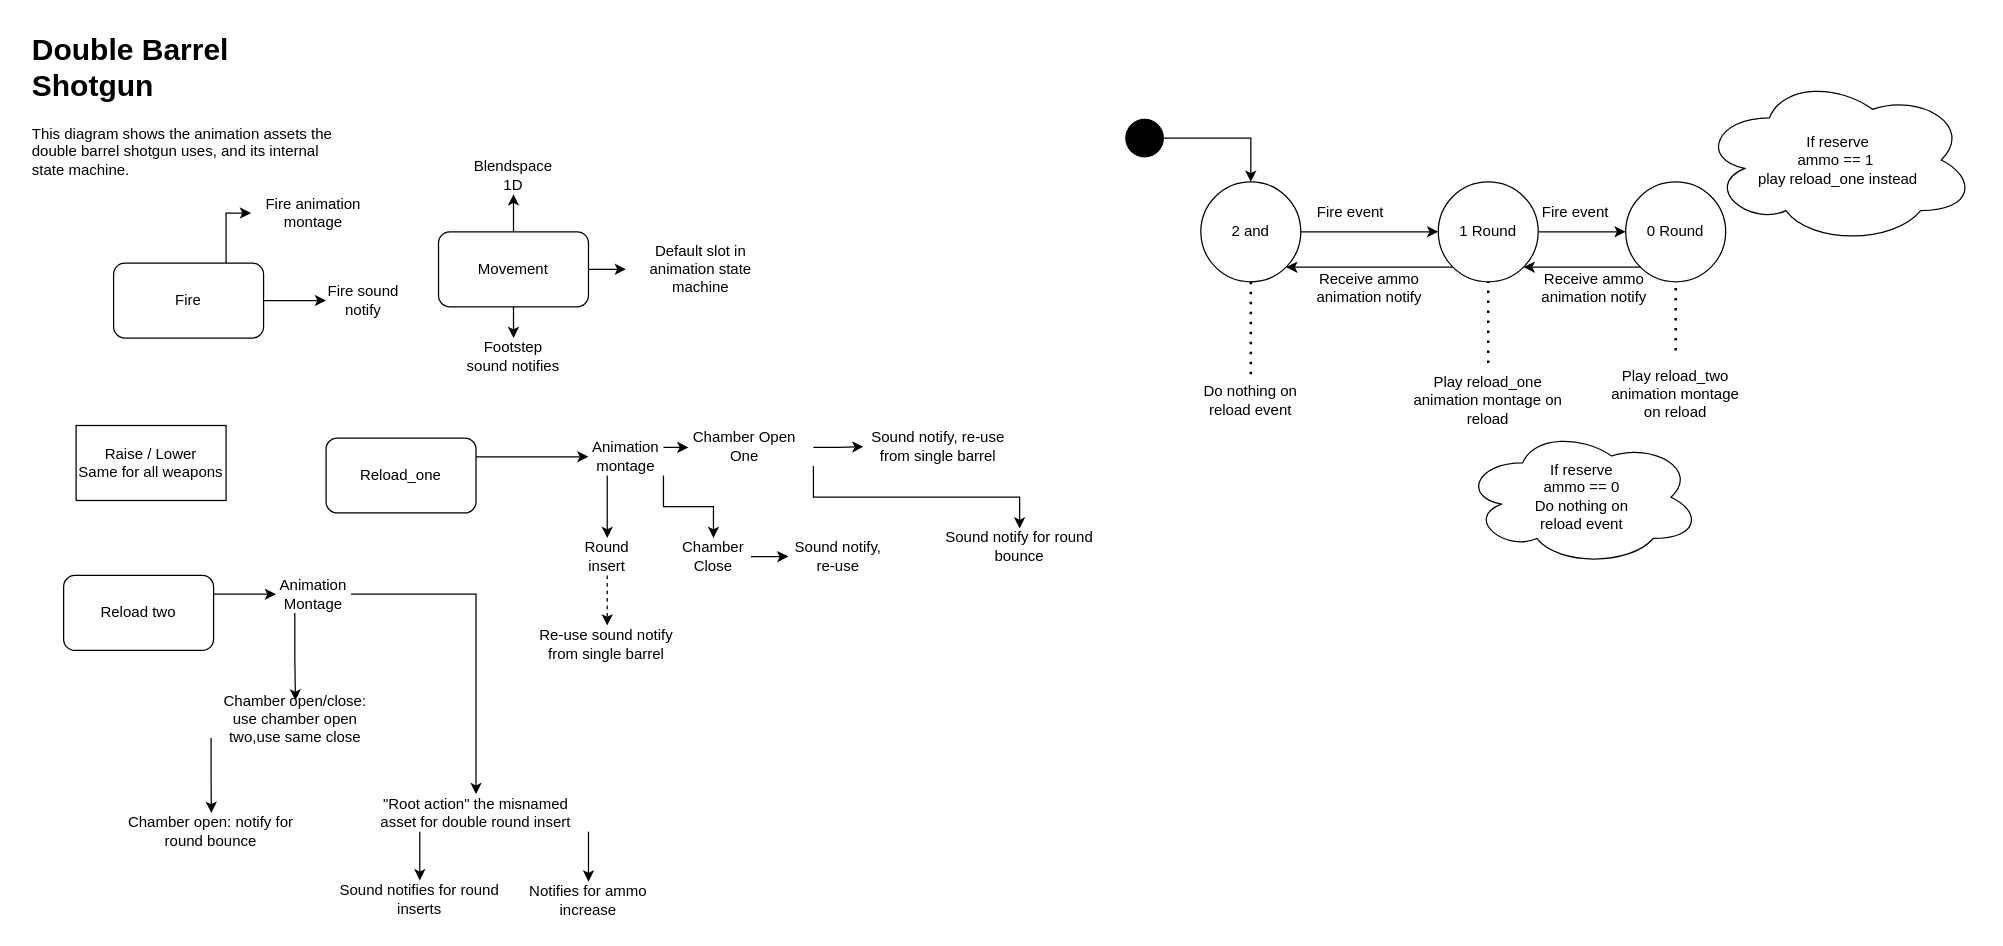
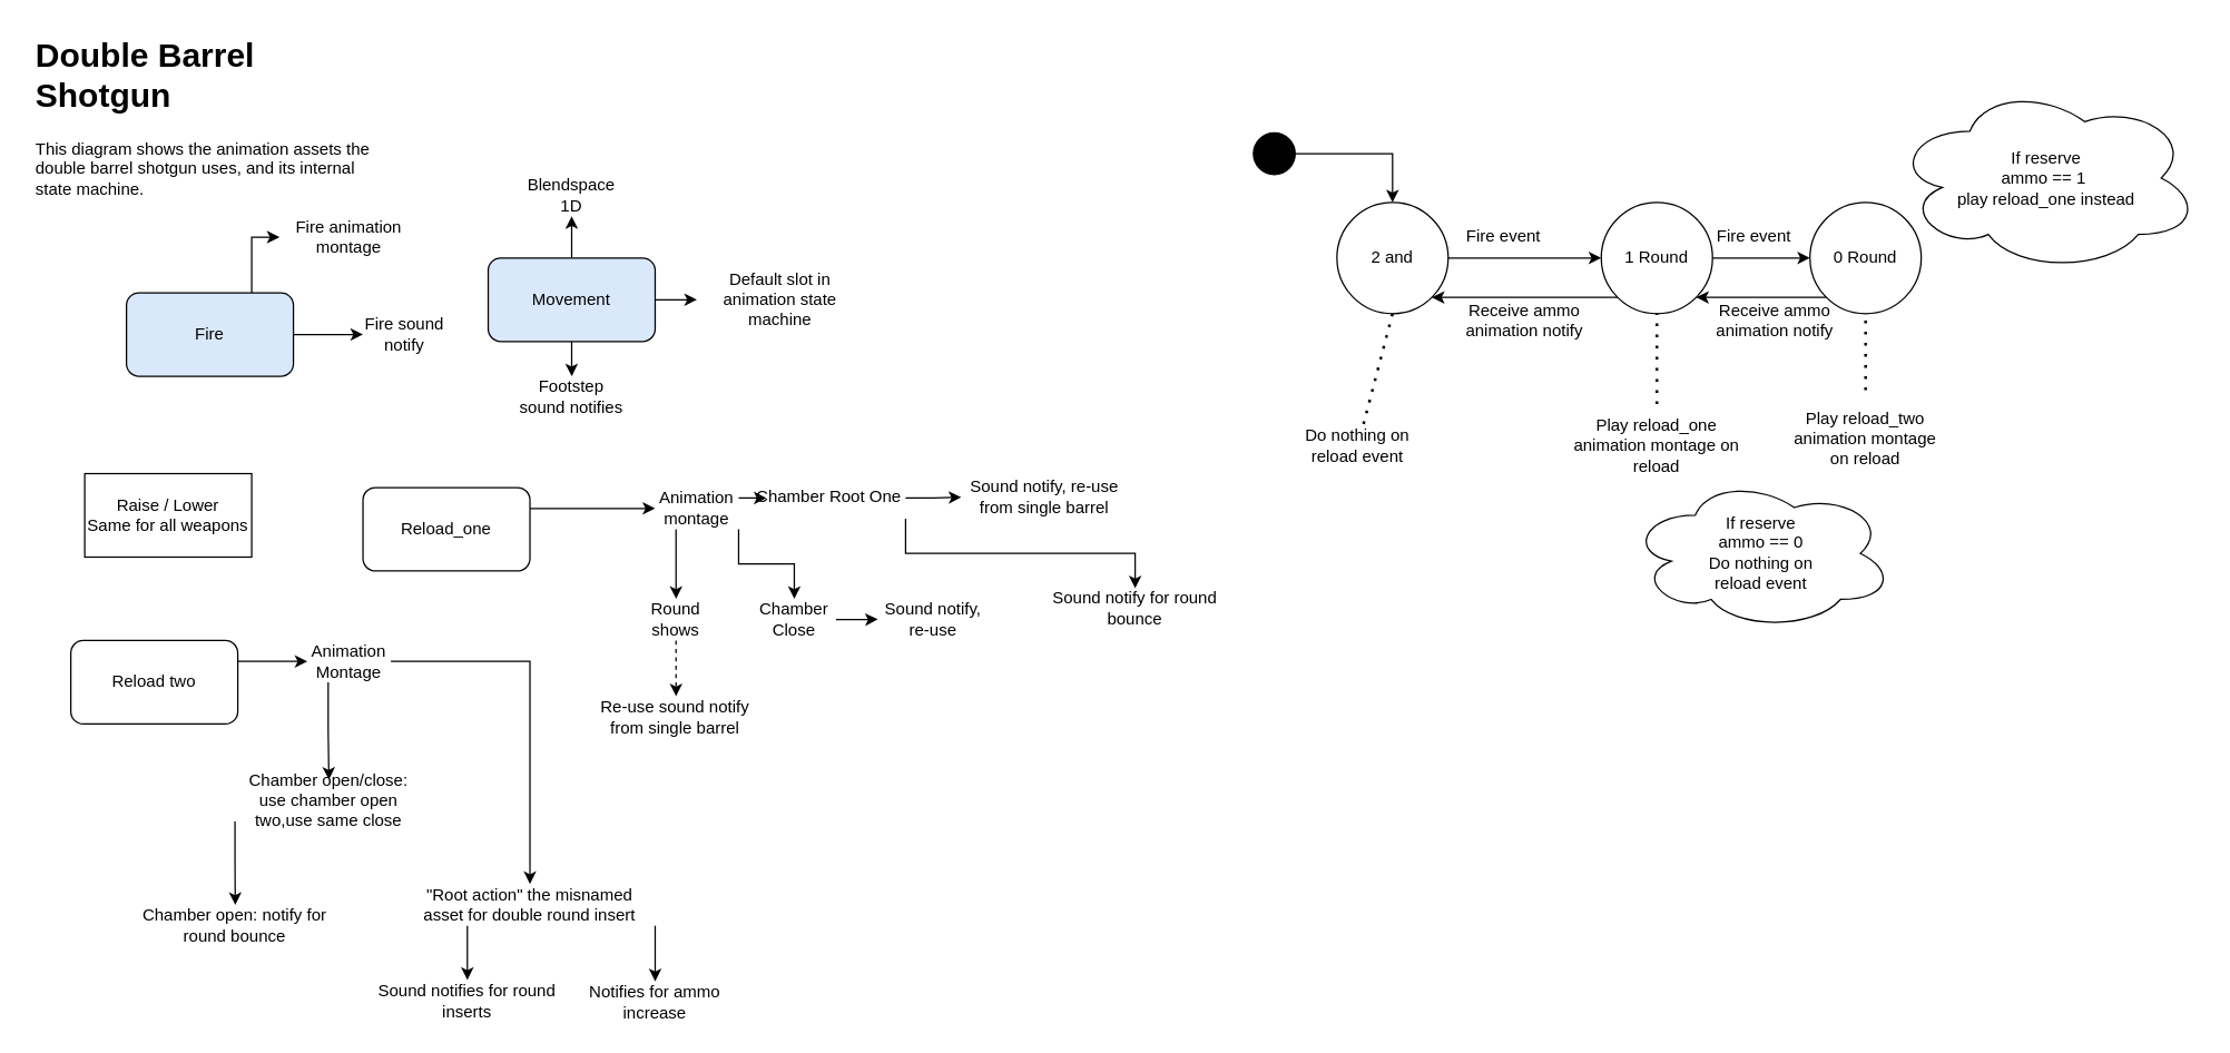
  <mxCell id="0" />
  <mxCell id="1" parent="0" />
  <mxCell id="2" value="&lt;h1&gt;Double Barrel Shotgun&lt;/h1&gt;&lt;p&gt;This diagram shows the animation assets the double barrel shotgun uses, and its internal state machine.&lt;/p&gt;" style="text;html=1;strokeColor=none;fillColor=none;spacing=5;spacingTop=-20;whiteSpace=wrap;overflow=hidden;rounded=0;" vertex="1" parent="1"><mxGeometry x="20" y="20" width="250" height="120" as="geometry" /></mxCell>
  <mxCell id="3" style="edgeStyle=orthogonalEdgeStyle;rounded=0;orthogonalLoop=1;jettySize=auto;html=1;exitX=1;exitY=0.5;exitDx=0;exitDy=0;" edge="1" parent="1" source="5" target="6"><mxGeometry relative="1" as="geometry"><mxPoint x="240" y="240" as="targetPoint" /></mxGeometry></mxCell>
  <mxCell id="4" style="edgeStyle=orthogonalEdgeStyle;rounded=0;orthogonalLoop=1;jettySize=auto;html=1;exitX=0.75;exitY=0;exitDx=0;exitDy=0;entryX=0;entryY=0.5;entryDx=0;entryDy=0;" edge="1" parent="1" source="5" target="8"><mxGeometry relative="1" as="geometry"><mxPoint x="230" y="170" as="targetPoint" /></mxGeometry></mxCell>
- <mxCell id="5" value="Fire" style="rounded=1;whiteSpace=wrap;html=1;" vertex="1" parent="1"><mxGeometry x="90" y="210" width="120" height="60" as="geometry" /></mxCell>
+ <mxCell id="5" value="Fire" style="rounded=1;whiteSpace=wrap;html=1;fillColor=#dae8fc;" vertex="1" parent="1"><mxGeometry x="90" y="210" width="120" height="60" as="geometry" /></mxCell>
  <mxCell id="6" value="Fire sound notify" style="text;html=1;strokeColor=none;fillColor=none;align=center;verticalAlign=middle;whiteSpace=wrap;rounded=0;" vertex="1" parent="1"><mxGeometry x="260" y="225" width="60" height="30" as="geometry" /></mxCell>
  <mxCell id="7" value="Raise / Lower&lt;br&gt;Same for all weapons" style="whiteSpace=wrap;html=1;rounded=0;" vertex="1" parent="1"><mxGeometry x="60" y="340" width="120" height="60" as="geometry" /></mxCell>
  <mxCell id="8" value="Fire animation montage" style="text;html=1;strokeColor=none;fillColor=none;align=center;verticalAlign=middle;whiteSpace=wrap;rounded=0;" vertex="1" parent="1"><mxGeometry x="200" y="155" width="100" height="30" as="geometry" /></mxCell>
  <mxCell id="9" style="edgeStyle=orthogonalEdgeStyle;rounded=0;orthogonalLoop=1;jettySize=auto;html=1;exitX=0.5;exitY=0;exitDx=0;exitDy=0;" edge="1" parent="1" source="12" target="13"><mxGeometry relative="1" as="geometry"><mxPoint x="400" y="130" as="targetPoint" /></mxGeometry></mxCell>
  <mxCell id="10" style="edgeStyle=orthogonalEdgeStyle;rounded=0;orthogonalLoop=1;jettySize=auto;html=1;exitX=1;exitY=0.5;exitDx=0;exitDy=0;" edge="1" parent="1" source="12" target="14"><mxGeometry relative="1" as="geometry"><mxPoint x="490" y="215.143" as="targetPoint" /></mxGeometry></mxCell>
  <mxCell id="11" style="edgeStyle=orthogonalEdgeStyle;rounded=0;orthogonalLoop=1;jettySize=auto;html=1;exitX=0.5;exitY=1;exitDx=0;exitDy=0;" edge="1" parent="1" source="12" target="15"><mxGeometry relative="1" as="geometry"><mxPoint x="410.143" y="280" as="targetPoint" /></mxGeometry></mxCell>
- <mxCell id="12" value="Movement" style="rounded=1;whiteSpace=wrap;html=1;" vertex="1" parent="1"><mxGeometry x="350" y="185" width="120" height="60" as="geometry" /></mxCell>
+ <mxCell id="12" value="Movement" style="rounded=1;whiteSpace=wrap;html=1;fillColor=#dae8fc;" vertex="1" parent="1"><mxGeometry x="350" y="185" width="120" height="60" as="geometry" /></mxCell>
  <mxCell id="13" value="Blendspace 1D" style="text;html=1;strokeColor=none;fillColor=none;align=center;verticalAlign=middle;whiteSpace=wrap;rounded=0;" vertex="1" parent="1"><mxGeometry x="370" y="125" width="80" height="30" as="geometry" /></mxCell>
  <mxCell id="14" value="Default slot in animation state machine" style="text;html=1;strokeColor=none;fillColor=none;align=center;verticalAlign=middle;whiteSpace=wrap;rounded=0;" vertex="1" parent="1"><mxGeometry x="500" y="185" width="120" height="60" as="geometry" /></mxCell>
  <mxCell id="15" value="Footstep&lt;br&gt;sound notifies" style="text;html=1;strokeColor=none;fillColor=none;align=center;verticalAlign=middle;whiteSpace=wrap;rounded=0;" vertex="1" parent="1"><mxGeometry x="360.07" y="270" width="99.86" height="30" as="geometry" /></mxCell>
  <mxCell id="16" style="edgeStyle=orthogonalEdgeStyle;rounded=0;orthogonalLoop=1;jettySize=auto;html=1;exitX=1;exitY=0.25;exitDx=0;exitDy=0;" edge="1" parent="1" source="17" target="21"><mxGeometry relative="1" as="geometry"><mxPoint x="440" y="350" as="targetPoint" /></mxGeometry></mxCell>
  <mxCell id="17" value="Reload_one" style="rounded=1;whiteSpace=wrap;html=1;" vertex="1" parent="1"><mxGeometry x="260" y="350" width="120" height="60" as="geometry" /></mxCell>
  <mxCell id="18" style="edgeStyle=orthogonalEdgeStyle;rounded=0;orthogonalLoop=1;jettySize=auto;html=1;exitX=1;exitY=0.25;exitDx=0;exitDy=0;" edge="1" parent="1" source="21" target="24"><mxGeometry relative="1" as="geometry"><mxPoint x="570" y="357.4" as="targetPoint" /></mxGeometry></mxCell>
  <mxCell id="19" style="edgeStyle=orthogonalEdgeStyle;rounded=0;orthogonalLoop=1;jettySize=auto;html=1;exitX=0.25;exitY=1;exitDx=0;exitDy=0;" edge="1" parent="1" source="21" target="27"><mxGeometry relative="1" as="geometry"><mxPoint x="484.862" y="410" as="targetPoint" /></mxGeometry></mxCell>
  <mxCell id="20" style="edgeStyle=orthogonalEdgeStyle;rounded=0;orthogonalLoop=1;jettySize=auto;html=1;exitX=1;exitY=1;exitDx=0;exitDy=0;" edge="1" parent="1" source="21" target="30"><mxGeometry relative="1" as="geometry"><mxPoint x="570" y="420" as="targetPoint" /></mxGeometry></mxCell>
  <mxCell id="21" value="Animation montage" style="text;html=1;strokeColor=none;fillColor=none;align=center;verticalAlign=middle;whiteSpace=wrap;rounded=0;" vertex="1" parent="1"><mxGeometry x="470" y="350" width="60" height="30" as="geometry" /></mxCell>
  <mxCell id="22" style="edgeStyle=orthogonalEdgeStyle;rounded=0;orthogonalLoop=1;jettySize=auto;html=1;exitX=1;exitY=0.5;exitDx=0;exitDy=0;" edge="1" parent="1" source="24" target="25"><mxGeometry relative="1" as="geometry"><mxPoint x="680" y="357.4" as="targetPoint" /></mxGeometry></mxCell>
  <mxCell id="23" style="edgeStyle=orthogonalEdgeStyle;rounded=0;orthogonalLoop=1;jettySize=auto;html=1;exitX=1;exitY=1;exitDx=0;exitDy=0;" edge="1" parent="1" source="24" target="66"><mxGeometry relative="1" as="geometry"><mxPoint x="740" y="420" as="targetPoint" /></mxGeometry></mxCell>
- <mxCell id="24" value="Chamber Open One" style="text;html=1;strokeColor=none;fillColor=none;align=center;verticalAlign=middle;whiteSpace=wrap;rounded=0;" vertex="1" parent="1"><mxGeometry x="540" y="342.4" width="110" height="30" as="geometry" /></mxCell>
+ <mxCell id="24" value="Chamber Root One" style="text;html=1;strokeColor=none;fillColor=none;align=center;verticalAlign=middle;whiteSpace=wrap;rounded=0;" vertex="1" parent="1"><mxGeometry x="540" y="342.4" width="110" height="30" as="geometry" /></mxCell>
  <mxCell id="25" value="Sound notify, re-use from single barrel" style="text;html=1;strokeColor=none;fillColor=none;align=center;verticalAlign=middle;whiteSpace=wrap;rounded=0;" vertex="1" parent="1"><mxGeometry x="690" y="342" width="120" height="30" as="geometry" /></mxCell>
  <mxCell id="26" style="edgeStyle=orthogonalEdgeStyle;rounded=0;orthogonalLoop=1;jettySize=auto;html=1;exitX=0.5;exitY=1;exitDx=0;exitDy=0;dashed=1;" edge="1" parent="1" source="27" target="28"><mxGeometry relative="1" as="geometry"><mxPoint x="484.862" y="500" as="targetPoint" /></mxGeometry></mxCell>
- <mxCell id="27" value="Round insert" style="text;html=1;strokeColor=none;fillColor=none;align=center;verticalAlign=middle;whiteSpace=wrap;rounded=0;" vertex="1" parent="1"><mxGeometry x="455.002" y="430" width="60" height="30" as="geometry" /></mxCell>
+ <mxCell id="27" value="Round shows" style="text;html=1;strokeColor=none;fillColor=none;align=center;verticalAlign=middle;whiteSpace=wrap;rounded=0;" vertex="1" parent="1"><mxGeometry x="455.002" y="430" width="60" height="30" as="geometry" /></mxCell>
  <mxCell id="28" value="Re-use sound notify from single barrel" style="text;html=1;strokeColor=none;fillColor=none;align=center;verticalAlign=middle;whiteSpace=wrap;rounded=0;" vertex="1" parent="1"><mxGeometry x="417.43" y="500" width="135.14" height="30" as="geometry" /></mxCell>
  <mxCell id="29" style="edgeStyle=orthogonalEdgeStyle;rounded=0;orthogonalLoop=1;jettySize=auto;html=1;exitX=1;exitY=0.5;exitDx=0;exitDy=0;" edge="1" parent="1" source="30" target="31"><mxGeometry relative="1" as="geometry"><mxPoint x="660" y="444.69" as="targetPoint" /></mxGeometry></mxCell>
  <mxCell id="30" value="Chamber Close" style="text;html=1;strokeColor=none;fillColor=none;align=center;verticalAlign=middle;whiteSpace=wrap;rounded=0;" vertex="1" parent="1"><mxGeometry x="540" y="430" width="60" height="30" as="geometry" /></mxCell>
  <mxCell id="31" value="Sound notify, re-use" style="text;html=1;strokeColor=none;fillColor=none;align=center;verticalAlign=middle;whiteSpace=wrap;rounded=0;" vertex="1" parent="1"><mxGeometry x="630" y="429.69" width="80" height="30" as="geometry" /></mxCell>
  <mxCell id="32" style="edgeStyle=orthogonalEdgeStyle;rounded=0;orthogonalLoop=1;jettySize=auto;html=1;exitX=1;exitY=0.25;exitDx=0;exitDy=0;" edge="1" parent="1" source="33" target="36"><mxGeometry relative="1" as="geometry"><mxPoint x="210" y="475" as="targetPoint" /></mxGeometry></mxCell>
  <mxCell id="33" value="Reload two" style="rounded=1;whiteSpace=wrap;html=1;" vertex="1" parent="1"><mxGeometry x="50" y="460" width="120" height="60" as="geometry" /></mxCell>
  <mxCell id="34" style="edgeStyle=orthogonalEdgeStyle;rounded=0;orthogonalLoop=1;jettySize=auto;html=1;exitX=0.25;exitY=1;exitDx=0;exitDy=0;" edge="1" parent="1" source="36" target="38"><mxGeometry relative="1" as="geometry"><mxPoint x="235" y="560" as="targetPoint" /></mxGeometry></mxCell>
  <mxCell id="35" style="edgeStyle=orthogonalEdgeStyle;rounded=0;orthogonalLoop=1;jettySize=auto;html=1;exitX=1;exitY=0.5;exitDx=0;exitDy=0;" edge="1" parent="1" source="36" target="41"><mxGeometry relative="1" as="geometry"><mxPoint x="320" y="650" as="targetPoint" /></mxGeometry></mxCell>
  <mxCell id="36" value="Animation Montage" style="text;html=1;strokeColor=none;fillColor=none;align=center;verticalAlign=middle;whiteSpace=wrap;rounded=0;" vertex="1" parent="1"><mxGeometry x="220" y="460" width="60" height="30" as="geometry" /></mxCell>
  <mxCell id="37" style="edgeStyle=orthogonalEdgeStyle;rounded=0;orthogonalLoop=1;jettySize=auto;html=1;exitX=0;exitY=1;exitDx=0;exitDy=0;" edge="1" parent="1" source="38" target="65"><mxGeometry relative="1" as="geometry"><mxPoint x="168.333" y="640" as="targetPoint" /></mxGeometry></mxCell>
  <mxCell id="38" value="Chamber open/close: use chamber open two,use same close" style="text;html=1;strokeColor=none;fillColor=none;align=center;verticalAlign=middle;whiteSpace=wrap;rounded=0;" vertex="1" parent="1"><mxGeometry x="168" y="560" width="135" height="30" as="geometry" /></mxCell>
  <mxCell id="39" style="edgeStyle=orthogonalEdgeStyle;rounded=0;orthogonalLoop=1;jettySize=auto;html=1;exitX=0.25;exitY=1;exitDx=0;exitDy=0;" edge="1" parent="1" source="41" target="42"><mxGeometry relative="1" as="geometry"><mxPoint x="328" y="720" as="targetPoint" /></mxGeometry></mxCell>
  <mxCell id="40" style="edgeStyle=orthogonalEdgeStyle;rounded=0;orthogonalLoop=1;jettySize=auto;html=1;exitX=1;exitY=1;exitDx=0;exitDy=0;" edge="1" parent="1" source="41" target="43"><mxGeometry relative="1" as="geometry"><mxPoint x="470" y="720" as="targetPoint" /></mxGeometry></mxCell>
  <mxCell id="41" value="&quot;Root action&quot; the misnamed asset for double round insert" style="text;html=1;strokeColor=none;fillColor=none;align=center;verticalAlign=middle;whiteSpace=wrap;rounded=0;" vertex="1" parent="1"><mxGeometry x="290" y="635" width="180" height="30" as="geometry" /></mxCell>
  <mxCell id="42" value="Sound notifies for round inserts" style="text;html=1;strokeColor=none;fillColor=none;align=center;verticalAlign=middle;whiteSpace=wrap;rounded=0;" vertex="1" parent="1"><mxGeometry x="265" y="704" width="140" height="30" as="geometry" /></mxCell>
  <mxCell id="43" value="Notifies for ammo increase" style="text;html=1;strokeColor=none;fillColor=none;align=center;verticalAlign=middle;whiteSpace=wrap;rounded=0;" vertex="1" parent="1"><mxGeometry x="415" y="705" width="110" height="30" as="geometry" /></mxCell>
  <mxCell id="44" style="edgeStyle=orthogonalEdgeStyle;rounded=0;orthogonalLoop=1;jettySize=auto;html=1;exitX=1;exitY=0.5;exitDx=0;exitDy=0;entryX=0.5;entryY=0;entryDx=0;entryDy=0;" edge="1" parent="1" source="45" target="47"><mxGeometry relative="1" as="geometry" /></mxCell>
  <mxCell id="45" value="" style="ellipse;fillColor=strokeColor;" vertex="1" parent="1"><mxGeometry x="900" y="95" width="30" height="30" as="geometry" /></mxCell>
  <mxCell id="46" style="edgeStyle=orthogonalEdgeStyle;rounded=0;orthogonalLoop=1;jettySize=auto;html=1;exitX=1;exitY=0.5;exitDx=0;exitDy=0;" edge="1" parent="1" source="47" target="49"><mxGeometry relative="1" as="geometry"><mxPoint x="1190" y="185" as="targetPoint" /></mxGeometry></mxCell>
  <mxCell id="47" value="2 and" style="ellipse;whiteSpace=wrap;html=1;aspect=fixed;" vertex="1" parent="1"><mxGeometry x="960" y="145" width="80" height="80" as="geometry" /></mxCell>
  <mxCell id="48" style="edgeStyle=orthogonalEdgeStyle;rounded=0;orthogonalLoop=1;jettySize=auto;html=1;exitX=1;exitY=0.5;exitDx=0;exitDy=0;" edge="1" parent="1" source="49" target="50"><mxGeometry relative="1" as="geometry"><mxPoint x="1320" y="185" as="targetPoint" /></mxGeometry></mxCell>
  <mxCell id="49" value="1 Round" style="ellipse;whiteSpace=wrap;html=1;aspect=fixed;" vertex="1" parent="1"><mxGeometry x="1150" y="145" width="80" height="80" as="geometry" /></mxCell>
  <mxCell id="50" value="0 Round" style="ellipse;whiteSpace=wrap;html=1;aspect=fixed;" vertex="1" parent="1"><mxGeometry x="1300" y="145" width="80" height="80" as="geometry" /></mxCell>
  <mxCell id="51" value="Fire event" style="text;html=1;strokeColor=none;fillColor=none;align=center;verticalAlign=middle;whiteSpace=wrap;rounded=0;" vertex="1" parent="1"><mxGeometry x="1050" y="155" width="60" height="30" as="geometry" /></mxCell>
  <mxCell id="52" value="Fire event" style="text;html=1;strokeColor=none;fillColor=none;align=center;verticalAlign=middle;whiteSpace=wrap;rounded=0;" vertex="1" parent="1"><mxGeometry x="1230" y="155" width="60" height="30" as="geometry" /></mxCell>
  <mxCell id="53" value="" style="endArrow=classic;html=1;rounded=0;entryX=1;entryY=1;entryDx=0;entryDy=0;exitX=0;exitY=1;exitDx=0;exitDy=0;" edge="1" parent="1" source="50" target="49"><mxGeometry width="50" height="50" relative="1" as="geometry"><mxPoint x="1130" y="290" as="sourcePoint" /><mxPoint x="1180" y="240" as="targetPoint" /></mxGeometry></mxCell>
  <mxCell id="54" value="" style="endArrow=classic;html=1;rounded=0;entryX=1;entryY=1;entryDx=0;entryDy=0;exitX=0;exitY=1;exitDx=0;exitDy=0;" edge="1" parent="1" source="49" target="47"><mxGeometry width="50" height="50" relative="1" as="geometry"><mxPoint x="1130" y="290" as="sourcePoint" /><mxPoint x="1180" y="240" as="targetPoint" /></mxGeometry></mxCell>
  <mxCell id="55" value="Receive ammo animation notify" style="text;html=1;strokeColor=none;fillColor=none;align=center;verticalAlign=middle;whiteSpace=wrap;rounded=0;" vertex="1" parent="1"><mxGeometry x="1220" y="215" width="110" height="30" as="geometry" /></mxCell>
  <mxCell id="56" value="Receive ammo animation notify" style="text;html=1;strokeColor=none;fillColor=none;align=center;verticalAlign=middle;whiteSpace=wrap;rounded=0;" vertex="1" parent="1"><mxGeometry x="1040" y="215" width="110" height="30" as="geometry" /></mxCell>
  <mxCell id="57" value="" style="endArrow=none;dashed=1;html=1;dashPattern=1 3;strokeWidth=2;rounded=0;entryX=0.5;entryY=1;entryDx=0;entryDy=0;exitX=0.5;exitY=0;exitDx=0;exitDy=0;" edge="1" parent="1" source="58" target="49"><mxGeometry width="50" height="50" relative="1" as="geometry"><mxPoint x="1190" y="270" as="sourcePoint" /><mxPoint x="1180" y="230" as="targetPoint" /></mxGeometry></mxCell>
  <mxCell id="58" value="Play reload_one animation montage on reload" style="text;html=1;strokeColor=none;fillColor=none;align=center;verticalAlign=middle;whiteSpace=wrap;rounded=0;" vertex="1" parent="1"><mxGeometry x="1125" y="290" width="130" height="60" as="geometry" /></mxCell>
  <mxCell id="59" value="" style="endArrow=none;dashed=1;html=1;dashPattern=1 3;strokeWidth=2;rounded=0;entryX=0.5;entryY=1;entryDx=0;entryDy=0;exitX=0.5;exitY=0;exitDx=0;exitDy=0;" edge="1" parent="1" source="60" target="50"><mxGeometry width="50" height="50" relative="1" as="geometry"><mxPoint x="1340" y="310" as="sourcePoint" /><mxPoint x="1010" y="270" as="targetPoint" /></mxGeometry></mxCell>
  <mxCell id="60" value="Play reload_two animation montage on reload" style="text;html=1;strokeColor=none;fillColor=none;align=center;verticalAlign=middle;whiteSpace=wrap;rounded=0;" vertex="1" parent="1"><mxGeometry x="1285" y="280" width="110" height="70" as="geometry" /></mxCell>
  <mxCell id="61" value="If reserve&lt;br&gt;ammo == 0&lt;br&gt;Do nothing on&lt;br&gt;reload event" style="ellipse;shape=cloud;whiteSpace=wrap;html=1;" vertex="1" parent="1"><mxGeometry x="1170" y="342.4" width="190" height="110" as="geometry" /></mxCell>
  <mxCell id="62" value="If reserve&lt;br&gt;ammo == 1&amp;nbsp;&lt;br&gt;play reload_one instead" style="ellipse;shape=cloud;whiteSpace=wrap;html=1;" vertex="1" parent="1"><mxGeometry x="1360" y="60" width="220" height="135" as="geometry" /></mxCell>
  <mxCell id="63" value="" style="endArrow=none;dashed=1;html=1;dashPattern=1 3;strokeWidth=2;rounded=0;exitX=0.5;exitY=1;exitDx=0;exitDy=0;" edge="1" parent="1" source="47" target="64"><mxGeometry width="50" height="50" relative="1" as="geometry"><mxPoint x="960" y="260" as="sourcePoint" /><mxPoint x="990" y="320" as="targetPoint" /></mxGeometry></mxCell>
- <mxCell id="64" value="Do nothing on reload event" style="text;html=1;strokeColor=none;fillColor=none;align=center;verticalAlign=middle;whiteSpace=wrap;rounded=0;" vertex="1" parent="1"><mxGeometry x="945" y="305" width="110" height="30" as="geometry" /></mxCell>
+ <mxCell id="64" value="Do nothing on reload event" style="text;html=1;strokeColor=none;fillColor=none;align=center;verticalAlign=middle;whiteSpace=wrap;rounded=0;" vertex="1" parent="1"><mxGeometry x="920" y="305" width="110" height="30" as="geometry" /></mxCell>
  <mxCell id="65" value="Chamber open: notify for round bounce" style="text;html=1;strokeColor=none;fillColor=none;align=center;verticalAlign=middle;whiteSpace=wrap;rounded=0;" vertex="1" parent="1"><mxGeometry x="99" y="650" width="138.33" height="30" as="geometry" /></mxCell>
  <mxCell id="66" value="Sound notify for round bounce" style="text;html=1;strokeColor=none;fillColor=none;align=center;verticalAlign=middle;whiteSpace=wrap;rounded=0;" vertex="1" parent="1"><mxGeometry x="740" y="422.4" width="150" height="30" as="geometry" /></mxCell>
